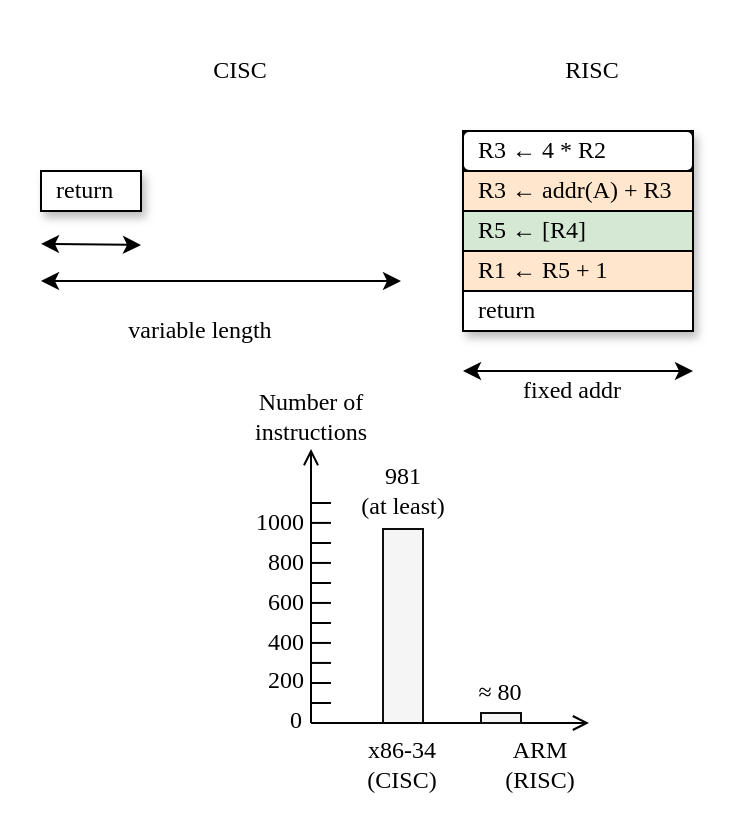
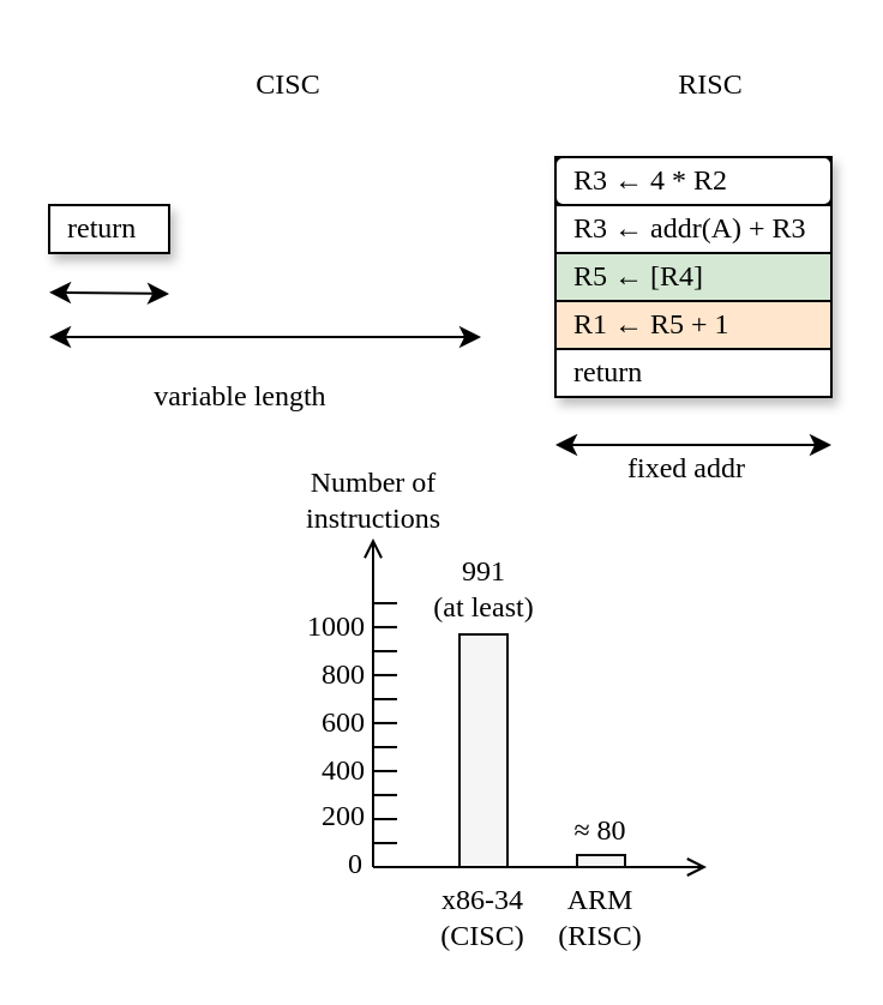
  <mxCell id="0" />
  <mxCell id="1" parent="0" />
  <mxCell id="2" value="" style="rounded=0;whiteSpace=wrap;html=1;fontFamily=Computer Modern;align=left;shadow=1;" parent="1" vertex="1"><mxGeometry x="231" y="65" width="115" height="100" as="geometry" /></mxCell>
  <mxCell id="3" value="&amp;nbsp; R3 ←&amp;nbsp;4 * R2" style="whiteSpace=wrap;html=1;fontFamily=Computer Modern;align=left;rounded=1;" parent="1" vertex="1"><mxGeometry x="231" y="65" width="115" height="20" as="geometry" /></mxCell>
- <mxCell id="4" value="&amp;nbsp; R3 ←&amp;nbsp;addr(A) + R3" style="rounded=0;whiteSpace=wrap;html=1;fontFamily=Computer Modern;align=left;fillColor=#ffe6cc;" parent="1" vertex="1"><mxGeometry x="231" y="85" width="115" height="20" as="geometry" /></mxCell>
+ <mxCell id="4" value="&amp;nbsp; R3 ←&amp;nbsp;addr(A) + R3" style="rounded=0;whiteSpace=wrap;html=1;fontFamily=Computer Modern;align=left;" parent="1" vertex="1"><mxGeometry x="231" y="85" width="115" height="20" as="geometry" /></mxCell>
  <mxCell id="5" value="&amp;nbsp; R5 ←&amp;nbsp;[R4]" style="rounded=0;whiteSpace=wrap;html=1;fontFamily=Computer Modern;align=left;fillColor=#d5e8d4;" parent="1" vertex="1"><mxGeometry x="231" y="105" width="115" height="20" as="geometry" /></mxCell>
  <mxCell id="6" value="&amp;nbsp; R1 ←&amp;nbsp;R5 + 1" style="rounded=0;whiteSpace=wrap;html=1;fontFamily=Computer Modern;align=left;fillColor=#ffe6cc;" parent="1" vertex="1"><mxGeometry x="231" y="125" width="115" height="20" as="geometry" /></mxCell>
  <mxCell id="7" value="&amp;nbsp; return" style="rounded=0;whiteSpace=wrap;html=1;fontFamily=Computer Modern;align=left;" parent="1" vertex="1"><mxGeometry x="231" y="145" width="115" height="20" as="geometry" /></mxCell>
  <mxCell id="8" value="&amp;nbsp; return" style="rounded=0;whiteSpace=wrap;html=1;fontFamily=Computer Modern;align=left;shadow=1;" parent="1" vertex="1"><mxGeometry x="20" y="85" width="50" height="20" as="geometry" /></mxCell>
  <mxCell id="9" value="" style="endArrow=classic;startArrow=classic;html=1;rounded=0;" parent="1" edge="1"><mxGeometry width="50" height="50" relative="1" as="geometry"><mxPoint x="20" y="140" as="sourcePoint" /><mxPoint x="200" y="140" as="targetPoint" /></mxGeometry></mxCell>
  <mxCell id="10" value="variable length" style="text;html=1;strokeColor=none;fillColor=none;align=center;verticalAlign=middle;whiteSpace=wrap;rounded=0;fontFamily=Computer Modern;" parent="1" vertex="1"><mxGeometry x="50" y="150" width="100" height="30" as="geometry" /></mxCell>
  <mxCell id="11" value="" style="endArrow=classic;startArrow=classic;html=1;rounded=0;" parent="1" edge="1"><mxGeometry width="50" height="50" relative="1" as="geometry"><mxPoint x="20" y="121.43" as="sourcePoint" /><mxPoint x="70" y="122" as="targetPoint" /></mxGeometry></mxCell>
  <mxCell id="12" value="" style="endArrow=classic;startArrow=classic;html=1;rounded=0;" parent="1" edge="1"><mxGeometry width="50" height="50" relative="1" as="geometry"><mxPoint x="231" y="185" as="sourcePoint" /><mxPoint x="346" y="185" as="targetPoint" /></mxGeometry></mxCell>
  <mxCell id="13" value="fixed addr" style="text;html=1;strokeColor=none;fillColor=none;align=center;verticalAlign=middle;whiteSpace=wrap;rounded=0;fontFamily=Computer Modern;" parent="1" vertex="1"><mxGeometry x="236" y="180" width="100" height="30" as="geometry" /></mxCell>
  <mxCell id="14" value="CISC" style="text;html=1;strokeColor=none;fillColor=none;align=center;verticalAlign=middle;whiteSpace=wrap;rounded=0;fontFamily=Computer Modern;" parent="1" vertex="1"><mxGeometry x="70" y="20" width="100" height="30" as="geometry" /></mxCell>
  <mxCell id="15" value="RISC" style="text;html=1;strokeColor=none;fillColor=none;align=center;verticalAlign=middle;whiteSpace=wrap;rounded=0;fontFamily=Computer Modern;" parent="1" vertex="1"><mxGeometry x="246" y="20" width="100" height="30" as="geometry" /></mxCell>
  <mxCell id="16" value="" style="rounded=0;whiteSpace=wrap;html=1;fillColor=#f5f5f5;fontColor=#333333;strokeColor=#0D0D0D;" parent="1" vertex="1"><mxGeometry x="191" y="264" width="20" height="97" as="geometry" /></mxCell>
  <mxCell id="17" value="" style="endArrow=open;html=1;rounded=0;endFill=0;" parent="1" edge="1"><mxGeometry width="50" height="50" relative="1" as="geometry"><mxPoint x="155" y="361" as="sourcePoint" /><mxPoint x="155" y="224" as="targetPoint" /></mxGeometry></mxCell>
  <mxCell id="18" value="" style="endArrow=open;html=1;rounded=0;endFill=0;" parent="1" edge="1"><mxGeometry width="50" height="50" relative="1" as="geometry"><mxPoint x="155" y="361" as="sourcePoint" /><mxPoint x="294" y="361" as="targetPoint" /></mxGeometry></mxCell>
  <mxCell id="19" value="" style="rounded=0;whiteSpace=wrap;html=1;fillColor=#f5f5f5;fontColor=#333333;strokeColor=#0D0D0D;" parent="1" vertex="1"><mxGeometry x="240" y="356" width="20" height="5" as="geometry" /></mxCell>
- <mxCell id="20" value="ARM&lt;br&gt;(RISC)" style="text;html=1;strokeColor=none;fillColor=none;align=center;verticalAlign=middle;whiteSpace=wrap;rounded=0;fontFamily=Computer Modern;" parent="1" vertex="1"><mxGeometry x="250" y="367" width="40" height="30" as="geometry" /></mxCell>
+ <mxCell id="20" value="ARM&lt;br&gt;(RISC)" style="text;html=1;strokeColor=none;fillColor=none;align=center;verticalAlign=middle;whiteSpace=wrap;rounded=0;fontFamily=Computer Modern;" parent="1" vertex="1"><mxGeometry x="230" y="367" width="40" height="30" as="geometry" /></mxCell>
  <mxCell id="21" value="x86-34&lt;br&gt;(CISC)" style="text;html=1;strokeColor=none;fillColor=none;align=center;verticalAlign=middle;whiteSpace=wrap;rounded=0;fontFamily=Computer Modern;" parent="1" vertex="1"><mxGeometry x="176" y="367" width="50" height="30" as="geometry" /></mxCell>
  <mxCell id="22" value="≈ 80" style="text;html=1;strokeColor=none;fillColor=none;align=center;verticalAlign=middle;whiteSpace=wrap;rounded=0;fontFamily=Computer Modern;" parent="1" vertex="1"><mxGeometry x="235" y="341" width="30" height="10" as="geometry" /></mxCell>
- <mxCell id="23" value="981 &lt;br&gt;(at least)" style="text;html=1;strokeColor=none;fillColor=none;align=center;verticalAlign=middle;whiteSpace=wrap;rounded=0;fontFamily=Computer Modern;" parent="1" vertex="1"><mxGeometry x="168.5" y="235" width="65" height="20" as="geometry" /></mxCell>
+ <mxCell id="23" value="991 &lt;br&gt;(at least)" style="text;html=1;strokeColor=none;fillColor=none;align=center;verticalAlign=middle;whiteSpace=wrap;rounded=0;fontFamily=Computer Modern;" parent="1" vertex="1"><mxGeometry x="168.5" y="235" width="65" height="20" as="geometry" /></mxCell>
  <mxCell id="24" value="Number of &lt;br&gt;instructions" style="text;html=1;strokeColor=none;fillColor=none;align=center;verticalAlign=middle;whiteSpace=wrap;rounded=0;fontFamily=Computer Modern;rotation=0;" parent="1" vertex="1"><mxGeometry x="111" y="193" width="89" height="30" as="geometry" /></mxCell>
  <mxCell id="25" value="0" style="text;html=1;strokeColor=none;fillColor=none;align=center;verticalAlign=middle;whiteSpace=wrap;rounded=0;fontFamily=Computer Modern;rotation=0;" parent="1" vertex="1"><mxGeometry x="141" y="345" width="14" height="30" as="geometry" /></mxCell>
  <mxCell id="26" value="200" style="text;html=1;strokeColor=none;fillColor=none;align=center;verticalAlign=middle;whiteSpace=wrap;rounded=0;fontFamily=Computer Modern;rotation=0;" vertex="1" parent="1"><mxGeometry x="136" y="325" width="14" height="30" as="geometry" /></mxCell>
  <mxCell id="27" value="400" style="text;html=1;strokeColor=none;fillColor=none;align=center;verticalAlign=middle;whiteSpace=wrap;rounded=0;fontFamily=Computer Modern;rotation=0;" vertex="1" parent="1"><mxGeometry x="136" y="306" width="14" height="30" as="geometry" /></mxCell>
  <mxCell id="28" value="800" style="text;html=1;strokeColor=none;fillColor=none;align=center;verticalAlign=middle;whiteSpace=wrap;rounded=0;fontFamily=Computer Modern;rotation=0;" vertex="1" parent="1"><mxGeometry x="136" y="266" width="14" height="30" as="geometry" /></mxCell>
  <mxCell id="29" value="600" style="text;html=1;strokeColor=none;fillColor=none;align=center;verticalAlign=middle;whiteSpace=wrap;rounded=0;fontFamily=Computer Modern;rotation=0;" vertex="1" parent="1"><mxGeometry x="136" y="291" width="14" height="20" as="geometry" /></mxCell>
  <mxCell id="30" value="1000" style="text;html=1;strokeColor=none;fillColor=none;align=center;verticalAlign=middle;whiteSpace=wrap;rounded=0;fontFamily=Computer Modern;rotation=0;" vertex="1" parent="1"><mxGeometry x="130" y="249" width="20" height="24" as="geometry" /></mxCell>
  <mxCell id="31" value="" style="endArrow=none;html=1;rounded=0;entryX=1;entryY=1;entryDx=0;entryDy=0;" edge="1" parent="1"><mxGeometry width="50" height="50" relative="1" as="geometry"><mxPoint x="165" y="251" as="sourcePoint" /><mxPoint x="155" y="251" as="targetPoint" /></mxGeometry></mxCell>
  <mxCell id="32" value="" style="endArrow=none;html=1;rounded=0;entryX=1;entryY=1;entryDx=0;entryDy=0;" edge="1" parent="1"><mxGeometry width="50" height="50" relative="1" as="geometry"><mxPoint x="165" y="260.96" as="sourcePoint" /><mxPoint x="155" y="260.96" as="targetPoint" /></mxGeometry></mxCell>
  <mxCell id="33" value="" style="endArrow=none;html=1;rounded=0;entryX=1;entryY=1;entryDx=0;entryDy=0;" edge="1" parent="1"><mxGeometry width="50" height="50" relative="1" as="geometry"><mxPoint x="165" y="271" as="sourcePoint" /><mxPoint x="155" y="271" as="targetPoint" /></mxGeometry></mxCell>
  <mxCell id="34" value="" style="endArrow=none;html=1;rounded=0;entryX=1;entryY=1;entryDx=0;entryDy=0;" edge="1" parent="1"><mxGeometry width="50" height="50" relative="1" as="geometry"><mxPoint x="165" y="280.97" as="sourcePoint" /><mxPoint x="155" y="280.97" as="targetPoint" /></mxGeometry></mxCell>
  <mxCell id="35" value="" style="endArrow=none;html=1;rounded=0;entryX=1;entryY=1;entryDx=0;entryDy=0;" edge="1" parent="1"><mxGeometry width="50" height="50" relative="1" as="geometry"><mxPoint x="165" y="291" as="sourcePoint" /><mxPoint x="155" y="291" as="targetPoint" /></mxGeometry></mxCell>
  <mxCell id="36" value="" style="endArrow=none;html=1;rounded=0;entryX=1;entryY=1;entryDx=0;entryDy=0;" edge="1" parent="1"><mxGeometry width="50" height="50" relative="1" as="geometry"><mxPoint x="165" y="300.97" as="sourcePoint" /><mxPoint x="155" y="300.97" as="targetPoint" /></mxGeometry></mxCell>
  <mxCell id="37" value="" style="endArrow=none;html=1;rounded=0;entryX=1;entryY=1;entryDx=0;entryDy=0;" edge="1" parent="1"><mxGeometry width="50" height="50" relative="1" as="geometry"><mxPoint x="165" y="311" as="sourcePoint" /><mxPoint x="155" y="311" as="targetPoint" /></mxGeometry></mxCell>
  <mxCell id="38" value="" style="endArrow=none;html=1;rounded=0;entryX=1;entryY=1;entryDx=0;entryDy=0;" edge="1" parent="1"><mxGeometry width="50" height="50" relative="1" as="geometry"><mxPoint x="165" y="320.97" as="sourcePoint" /><mxPoint x="155" y="320.97" as="targetPoint" /></mxGeometry></mxCell>
  <mxCell id="39" value="" style="endArrow=none;html=1;rounded=0;entryX=1;entryY=1;entryDx=0;entryDy=0;" edge="1" parent="1"><mxGeometry width="50" height="50" relative="1" as="geometry"><mxPoint x="165" y="330.97" as="sourcePoint" /><mxPoint x="155" y="330.97" as="targetPoint" /></mxGeometry></mxCell>
  <mxCell id="40" value="" style="endArrow=none;html=1;rounded=0;entryX=1;entryY=1;entryDx=0;entryDy=0;" edge="1" parent="1"><mxGeometry width="50" height="50" relative="1" as="geometry"><mxPoint x="165" y="341" as="sourcePoint" /><mxPoint x="155" y="341" as="targetPoint" /></mxGeometry></mxCell>
  <mxCell id="41" value="" style="endArrow=none;html=1;rounded=0;entryX=1;entryY=1;entryDx=0;entryDy=0;" edge="1" parent="1"><mxGeometry width="50" height="50" relative="1" as="geometry"><mxPoint x="165" y="351" as="sourcePoint" /><mxPoint x="155" y="351" as="targetPoint" /></mxGeometry></mxCell>
